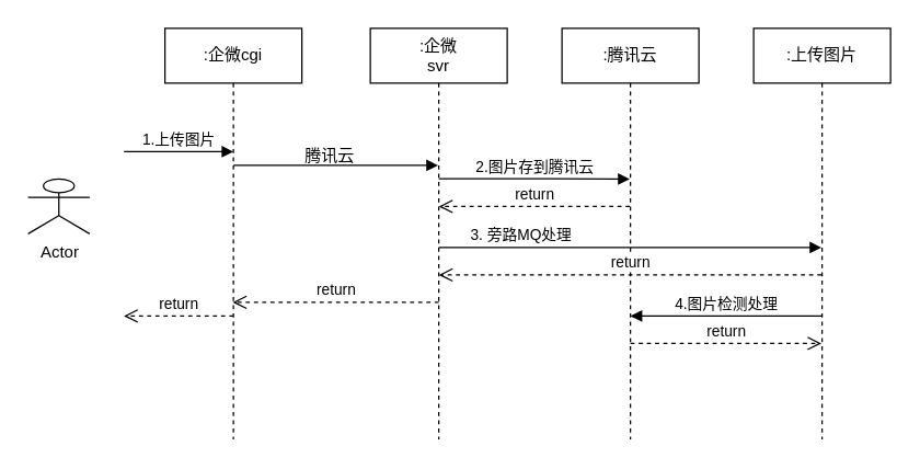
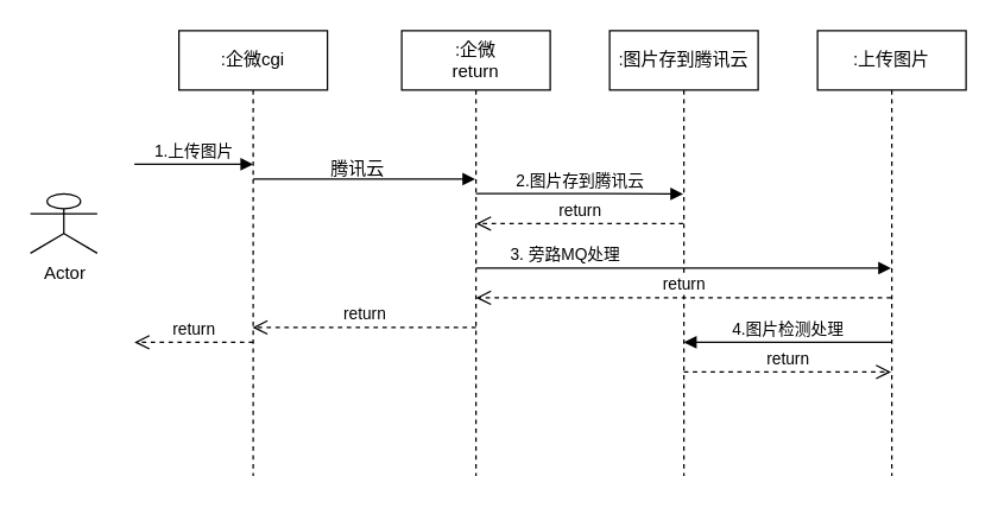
  <mxCell id="0" />
  <mxCell id="1" parent="0" />
  <mxCell id="2" value=":企微cgi" style="shape=umlLifeline;perimeter=lifelinePerimeter;whiteSpace=wrap;html=1;container=1;dropTarget=0;collapsible=0;recursiveResize=0;outlineConnect=0;portConstraint=eastwest;newEdgeStyle={&quot;edgeStyle&quot;:&quot;elbowEdgeStyle&quot;,&quot;elbow&quot;:&quot;vertical&quot;,&quot;curved&quot;:0,&quot;rounded&quot;:0};" vertex="1" parent="1"><mxGeometry x="120" y="20" width="100" height="300" as="geometry" /></mxCell>
- <mxCell id="3" value=":企微&lt;br&gt;svr" style="shape=umlLifeline;perimeter=lifelinePerimeter;whiteSpace=wrap;html=1;container=1;dropTarget=0;collapsible=0;recursiveResize=0;outlineConnect=0;portConstraint=eastwest;newEdgeStyle={&quot;edgeStyle&quot;:&quot;elbowEdgeStyle&quot;,&quot;elbow&quot;:&quot;vertical&quot;,&quot;curved&quot;:0,&quot;rounded&quot;:0};" vertex="1" parent="1"><mxGeometry x="270" y="20" width="100" height="300" as="geometry" /></mxCell>
+ <mxCell id="3" value=":企微&lt;br&gt;return" style="shape=umlLifeline;perimeter=lifelinePerimeter;whiteSpace=wrap;html=1;container=1;dropTarget=0;collapsible=0;recursiveResize=0;outlineConnect=0;portConstraint=eastwest;newEdgeStyle={&quot;edgeStyle&quot;:&quot;elbowEdgeStyle&quot;,&quot;elbow&quot;:&quot;vertical&quot;,&quot;curved&quot;:0,&quot;rounded&quot;:0};" vertex="1" parent="1"><mxGeometry x="270" y="20" width="100" height="300" as="geometry" /></mxCell>
  <mxCell id="4" value=":上传图片" style="shape=umlLifeline;perimeter=lifelinePerimeter;whiteSpace=wrap;html=1;container=1;dropTarget=0;collapsible=0;recursiveResize=0;outlineConnect=0;portConstraint=eastwest;newEdgeStyle={&quot;edgeStyle&quot;:&quot;elbowEdgeStyle&quot;,&quot;elbow&quot;:&quot;vertical&quot;,&quot;curved&quot;:0,&quot;rounded&quot;:0};" vertex="1" parent="1"><mxGeometry x="550" y="20" width="100" height="300" as="geometry" /></mxCell>
  <mxCell id="5" value="Actor" style="shape=umlActor;verticalLabelPosition=bottom;verticalAlign=top;html=1;" vertex="1" parent="1"><mxGeometry x="20" y="130" width="45" height="40" as="geometry" /></mxCell>
  <mxCell id="6" value="1.上传图片" style="html=1;verticalAlign=bottom;endArrow=block;edgeStyle=elbowEdgeStyle;elbow=vertical;curved=0;rounded=0;" edge="1" parent="1"><mxGeometry width="80" relative="1" as="geometry"><mxPoint x="90" y="110" as="sourcePoint" /><mxPoint x="170" y="110" as="targetPoint" /></mxGeometry></mxCell>
  <mxCell id="7" value="" style="html=1;verticalAlign=bottom;endArrow=block;edgeStyle=elbowEdgeStyle;elbow=vertical;curved=0;rounded=0;" edge="1" parent="1" target="3"><mxGeometry width="80" relative="1" as="geometry"><mxPoint x="170" y="120" as="sourcePoint" /><mxPoint x="250" y="120" as="targetPoint" /></mxGeometry></mxCell>
- <mxCell id="8" value=":腾讯云" style="shape=umlLifeline;perimeter=lifelinePerimeter;whiteSpace=wrap;html=1;container=1;dropTarget=0;collapsible=0;recursiveResize=0;outlineConnect=0;portConstraint=eastwest;newEdgeStyle={&quot;edgeStyle&quot;:&quot;elbowEdgeStyle&quot;,&quot;elbow&quot;:&quot;vertical&quot;,&quot;curved&quot;:0,&quot;rounded&quot;:0};" vertex="1" parent="1"><mxGeometry x="410" y="20" width="100" height="300" as="geometry" /></mxCell>
+ <mxCell id="8" value=":图片存到腾讯云" style="shape=umlLifeline;perimeter=lifelinePerimeter;whiteSpace=wrap;html=1;container=1;dropTarget=0;collapsible=0;recursiveResize=0;outlineConnect=0;portConstraint=eastwest;newEdgeStyle={&quot;edgeStyle&quot;:&quot;elbowEdgeStyle&quot;,&quot;elbow&quot;:&quot;vertical&quot;,&quot;curved&quot;:0,&quot;rounded&quot;:0};" vertex="1" parent="1"><mxGeometry x="410" y="20" width="100" height="300" as="geometry" /></mxCell>
  <mxCell id="9" value="2.图片存到腾讯云" style="html=1;verticalAlign=bottom;endArrow=block;edgeStyle=elbowEdgeStyle;elbow=vertical;curved=0;rounded=0;" edge="1" parent="1" target="8"><mxGeometry width="80" relative="1" as="geometry"><mxPoint x="320" y="129.71" as="sourcePoint" /><mxPoint x="400" y="129.71" as="targetPoint" /></mxGeometry></mxCell>
  <mxCell id="10" value="return" style="html=1;verticalAlign=bottom;endArrow=open;dashed=1;endSize=8;edgeStyle=elbowEdgeStyle;elbow=vertical;curved=0;rounded=0;" edge="1" parent="1" source="8"><mxGeometry relative="1" as="geometry"><mxPoint x="400" y="150" as="sourcePoint" /><mxPoint x="320" y="150" as="targetPoint" /></mxGeometry></mxCell>
  <mxCell id="11" value="3. 旁路MQ处理" style="html=1;verticalAlign=bottom;endArrow=block;edgeStyle=elbowEdgeStyle;elbow=vertical;curved=0;rounded=0;" edge="1" parent="1" target="4"><mxGeometry x="-0.571" width="80" relative="1" as="geometry"><mxPoint x="320" y="180" as="sourcePoint" /><mxPoint x="400" y="180" as="targetPoint" /><mxPoint as="offset" /></mxGeometry></mxCell>
  <mxCell id="12" value="return" style="html=1;verticalAlign=bottom;endArrow=open;dashed=1;endSize=8;edgeStyle=elbowEdgeStyle;elbow=vertical;curved=0;rounded=0;" edge="1" parent="1" source="4"><mxGeometry relative="1" as="geometry"><mxPoint x="400" y="200" as="sourcePoint" /><mxPoint x="320" y="200" as="targetPoint" /></mxGeometry></mxCell>
  <mxCell id="13" value="4.图片检测处理" style="html=1;verticalAlign=bottom;endArrow=block;edgeStyle=elbowEdgeStyle;elbow=vertical;curved=0;rounded=0;entryX=0.5;entryY=0.7;entryDx=0;entryDy=0;entryPerimeter=0;" edge="1" parent="1" target="8"><mxGeometry width="80" relative="1" as="geometry"><mxPoint x="600" y="230" as="sourcePoint" /><mxPoint x="470" y="230" as="targetPoint" /></mxGeometry></mxCell>
  <mxCell id="14" value="return" style="html=1;verticalAlign=bottom;endArrow=open;dashed=1;endSize=8;edgeStyle=elbowEdgeStyle;elbow=vertical;curved=0;rounded=0;" edge="1" parent="1" target="4"><mxGeometry relative="1" as="geometry"><mxPoint x="460" y="250" as="sourcePoint" /><mxPoint x="560" y="250" as="targetPoint" /></mxGeometry></mxCell>
  <mxCell id="15" value="return" style="html=1;verticalAlign=bottom;endArrow=open;dashed=1;endSize=8;edgeStyle=elbowEdgeStyle;elbow=vertical;curved=0;rounded=0;" edge="1" parent="1" target="2"><mxGeometry relative="1" as="geometry"><mxPoint x="320" y="220" as="sourcePoint" /><mxPoint x="240" y="220" as="targetPoint" /></mxGeometry></mxCell>
  <mxCell id="16" value="return" style="html=1;verticalAlign=bottom;endArrow=open;dashed=1;endSize=8;edgeStyle=elbowEdgeStyle;elbow=vertical;curved=0;rounded=0;" edge="1" parent="1"><mxGeometry relative="1" as="geometry"><mxPoint x="170" y="230" as="sourcePoint" /><mxPoint x="90" y="230" as="targetPoint" /></mxGeometry></mxCell>
  <mxCell id="17" value="腾讯云" style="text;html=1;align=center;verticalAlign=middle;resizable=0;points=[];autosize=1;strokeColor=none;fillColor=none;" vertex="1" parent="1"><mxGeometry x="205" y="98" width="70" height="30" as="geometry" /></mxCell>
